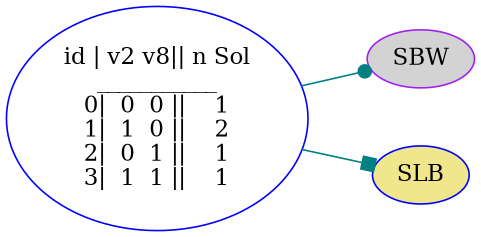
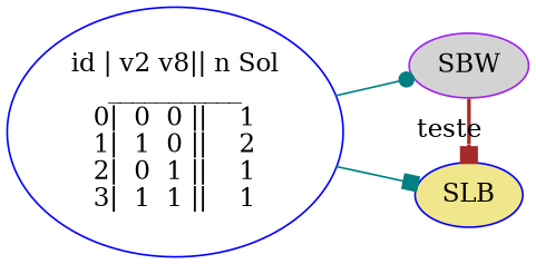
  digraph {
    rankdir=LR
    node [style="rounded,filled" color=blue]
    edge [color=teal style=solid arrowhead=box]
    n1 [label="id | v2 v8|| n Sol\n___________\n  0|  0  0 ||    1  \n  1|  1  0 ||    2  \n  2|  0  1 ||    1  \n  3|  1  1 ||    1  \n" fillcolor=white]
    n2 [label=SBW fillcolor=lightgrey color=purple]
    n3 [label=SLB fillcolor=khaki]
    n1 -> n2 [arrowhead=dot]
    n1 -> n3
+   n2 -> n3 [constraint=false label=teste color=brown style=bold]
  }
